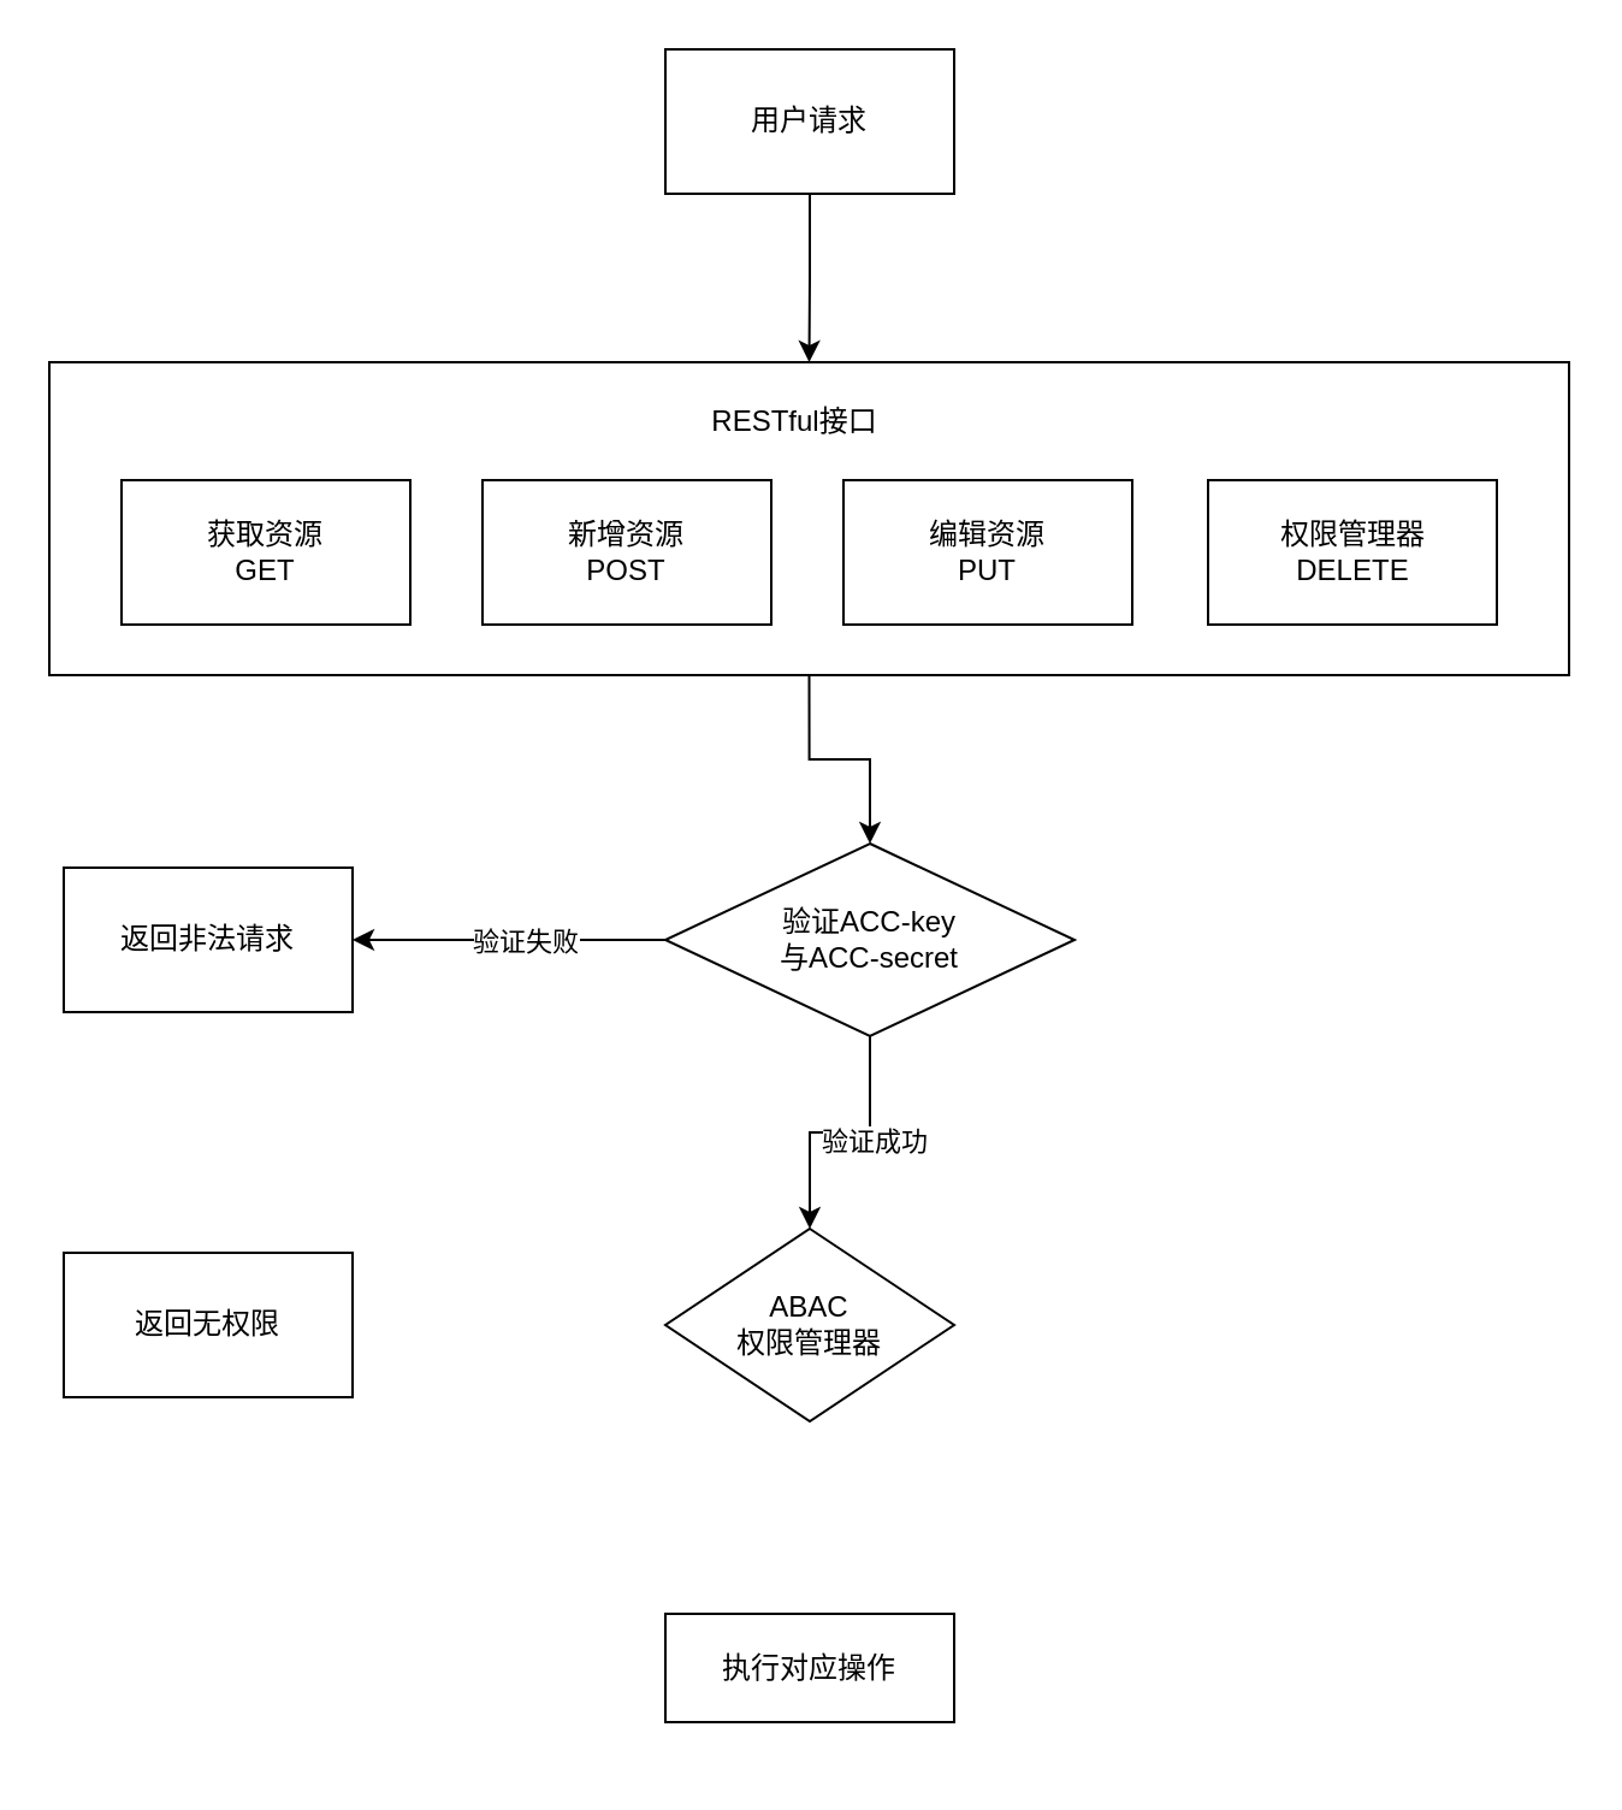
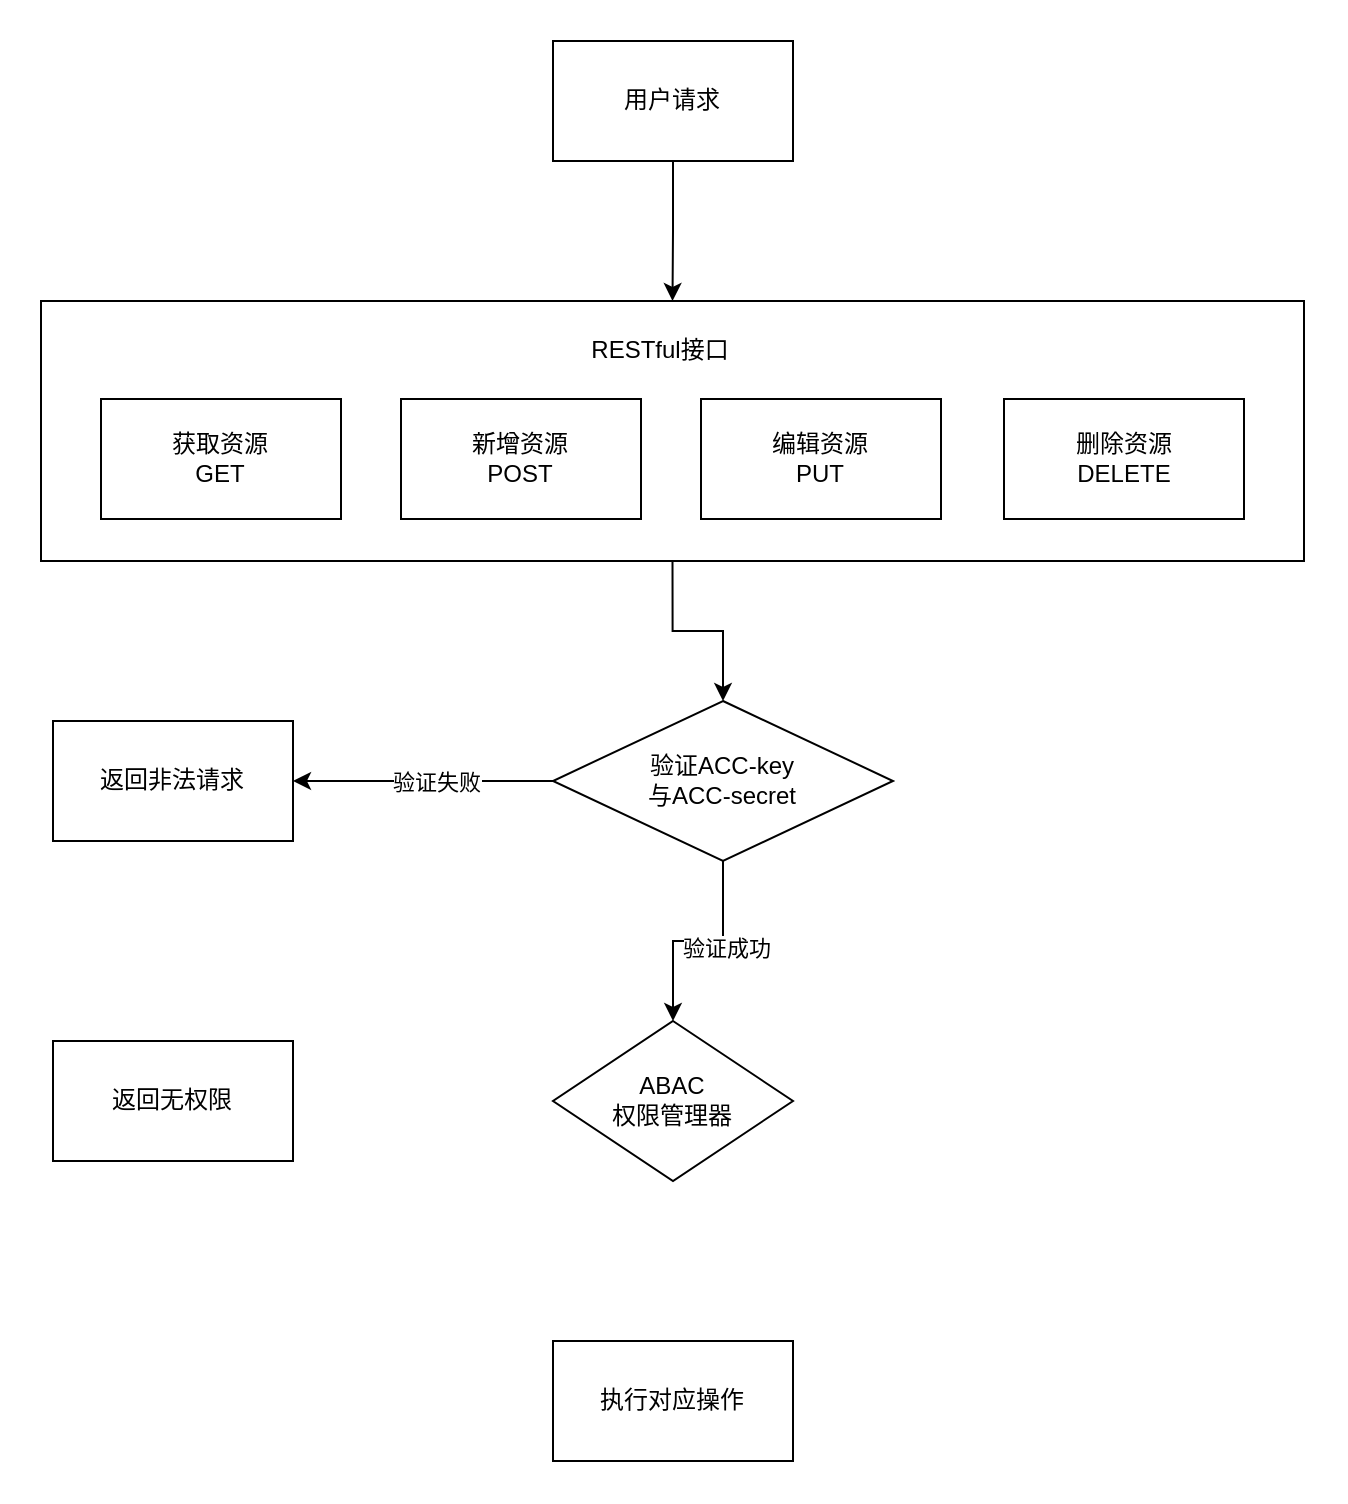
  <mxCell id="0" />
  <mxCell id="1" parent="0" />
  <mxCell id="2" style="edgeStyle=orthogonalEdgeStyle;rounded=0;orthogonalLoop=1;jettySize=auto;html=1;exitX=0.5;exitY=1;exitDx=0;exitDy=0;entryX=0.5;entryY=0;entryDx=0;entryDy=0;" edge="1" parent="1" source="3" target="13"><mxGeometry relative="1" as="geometry" /></mxCell>
  <mxCell id="3" value="用户请求" style="rounded=0;whiteSpace=wrap;html=1;" vertex="1" parent="1"><mxGeometry x="276" y="20" width="120" height="60" as="geometry" /></mxCell>
  <mxCell id="4" style="edgeStyle=orthogonalEdgeStyle;rounded=0;orthogonalLoop=1;jettySize=auto;html=1;exitX=0;exitY=0.5;exitDx=0;exitDy=0;entryX=1;entryY=0.5;entryDx=0;entryDy=0;" edge="1" parent="1" source="8" target="9"><mxGeometry relative="1" as="geometry" /></mxCell>
  <mxCell id="5" value="验证失败" style="edgeLabel;html=1;align=center;verticalAlign=middle;resizable=0;points=[];" vertex="1" connectable="0" parent="4"><mxGeometry x="-0.092" y="-2" relative="1" as="geometry"><mxPoint y="2" as="offset" /></mxGeometry></mxCell>
  <mxCell id="6" style="edgeStyle=orthogonalEdgeStyle;rounded=0;orthogonalLoop=1;jettySize=auto;html=1;exitX=0.5;exitY=1;exitDx=0;exitDy=0;entryX=0.5;entryY=0;entryDx=0;entryDy=0;" edge="1" parent="1" source="8" target="10"><mxGeometry relative="1" as="geometry" /></mxCell>
  <mxCell id="7" value="验证成功" style="edgeLabel;html=1;align=center;verticalAlign=middle;resizable=0;points=[];" vertex="1" connectable="0" parent="6"><mxGeometry x="-0.361" y="1" relative="1" as="geometry"><mxPoint y="9" as="offset" /></mxGeometry></mxCell>
  <mxCell id="8" value="验证ACC-key&lt;div&gt;与ACC-secret&lt;/div&gt;" style="rhombus;whiteSpace=wrap;html=1;" vertex="1" parent="1"><mxGeometry x="276" y="350" width="170" height="80" as="geometry" /></mxCell>
  <mxCell id="9" value="返回非法请求" style="rounded=0;whiteSpace=wrap;html=1;" vertex="1" parent="1"><mxGeometry x="26" y="360" width="120" height="60" as="geometry" /></mxCell>
  <mxCell id="10" value="ABAC&lt;div&gt;权限管理器&lt;/div&gt;" style="rhombus;whiteSpace=wrap;html=1;" vertex="1" parent="1"><mxGeometry x="276" y="510" width="120" height="80" as="geometry" /></mxCell>
  <mxCell id="11" value="返回无权限" style="rounded=0;whiteSpace=wrap;html=1;" vertex="1" parent="1"><mxGeometry x="26" y="520" width="120" height="60" as="geometry" /></mxCell>
  <mxCell id="12" style="edgeStyle=orthogonalEdgeStyle;rounded=0;orthogonalLoop=1;jettySize=auto;html=1;exitX=0.5;exitY=1;exitDx=0;exitDy=0;entryX=0.5;entryY=0;entryDx=0;entryDy=0;" edge="1" parent="1" source="13" target="8"><mxGeometry relative="1" as="geometry" /></mxCell>
  <mxCell id="13" value="&lt;p style=&quot;line-height: 120%;&quot;&gt;&lt;br&gt;&lt;/p&gt;" style="rounded=0;whiteSpace=wrap;html=1;align=center;" vertex="1" parent="1"><mxGeometry x="20" y="150" width="631.5" height="130" as="geometry" /></mxCell>
  <mxCell id="14" value="新增资源&lt;div&gt;POST&lt;/div&gt;" style="rounded=0;whiteSpace=wrap;html=1;" vertex="1" parent="1"><mxGeometry x="200" y="199" width="120" height="60" as="geometry" /></mxCell>
- <mxCell id="15" value="权限管理器&lt;div&gt;DELETE&lt;/div&gt;" style="rounded=0;whiteSpace=wrap;html=1;" vertex="1" parent="1"><mxGeometry x="501.5" y="199" width="120" height="60" as="geometry" /></mxCell>
+ <mxCell id="15" value="删除资源&lt;div&gt;DELETE&lt;/div&gt;" style="rounded=0;whiteSpace=wrap;html=1;" vertex="1" parent="1"><mxGeometry x="501.5" y="199" width="120" height="60" as="geometry" /></mxCell>
  <mxCell id="16" value="编辑资源&lt;div&gt;PUT&lt;/div&gt;" style="rounded=0;whiteSpace=wrap;html=1;" vertex="1" parent="1"><mxGeometry x="350" y="199" width="120" height="60" as="geometry" /></mxCell>
  <mxCell id="17" value="获取资源&lt;div&gt;GET&lt;/div&gt;" style="rounded=0;whiteSpace=wrap;html=1;" vertex="1" parent="1"><mxGeometry x="50" y="199" width="120" height="60" as="geometry" /></mxCell>
  <mxCell id="18" value="RESTful接口" style="text;html=1;align=center;verticalAlign=middle;whiteSpace=wrap;rounded=0;" vertex="1" parent="1"><mxGeometry x="280" y="160" width="100" height="30" as="geometry" /></mxCell>
- <mxCell id="19" value="执行对应操作" style="rounded=0;whiteSpace=wrap;html=1;" vertex="1" parent="1"><mxGeometry x="276" y="670" width="120" height="45" as="geometry" /></mxCell>
+ <mxCell id="19" value="执行对应操作" style="rounded=0;whiteSpace=wrap;html=1;" vertex="1" parent="1"><mxGeometry x="276" y="670" width="120" height="60" as="geometry" /></mxCell>
